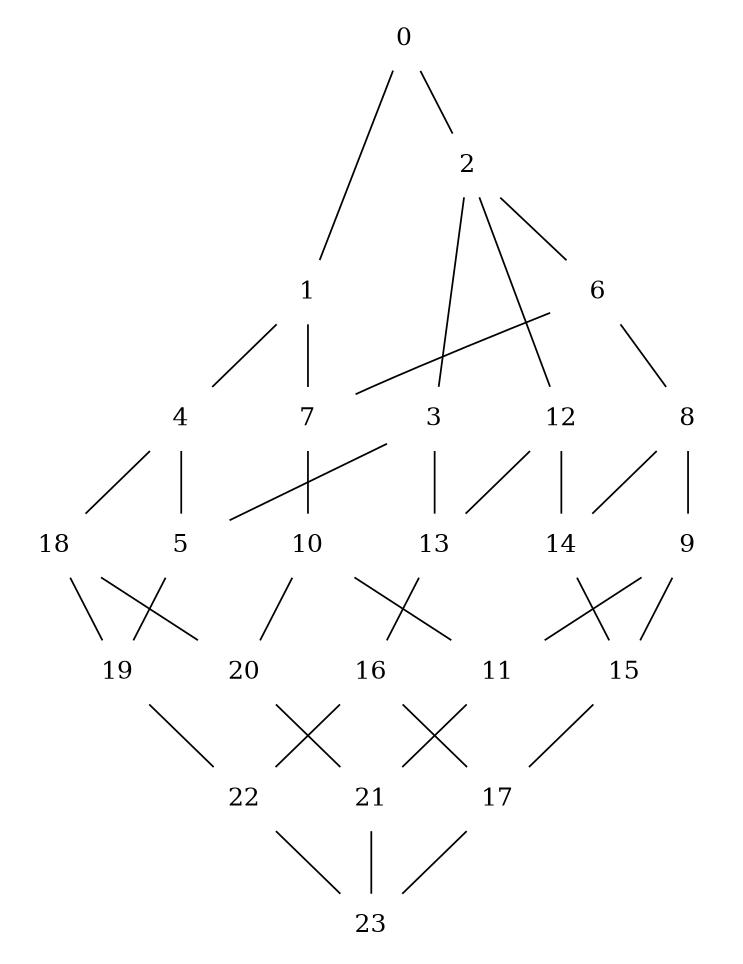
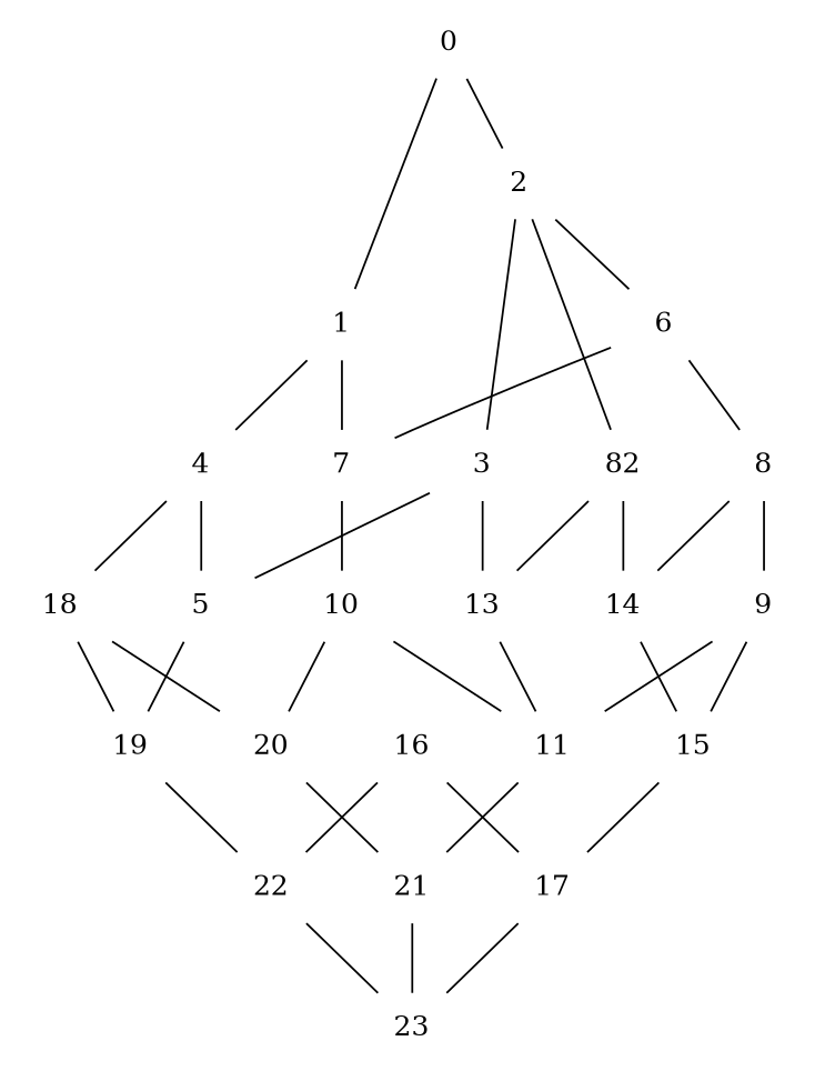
  graph {
    node [shape=plaintext]
    0
    1
    2
    4
    7
    6
    3
-   12
+   12 [label=82]
    8
    5
    18
    10
    13
    14
    9
    19
    20
    11
    16
    15
    22
    17
    21
    23
    0 -- 1
    0 -- 2
    1 -- 4
    1 -- 7
    2 -- 6
    2 -- 3
    2 -- 12
    4 -- 5
    4 -- 18
    7 -- 10
    6 -- 7
    6 -- 8
    3 -- 5
    3 -- 13
    12 -- 13
    12 -- 14
    8 -- 14
    8 -- 9
    5 -- 19
    18 -- 19
    18 -- 20
    10 -- 20
    10 -- 11
-   13 -- 16
+   13 -- 11
    14 -- 15
    9 -- 11
    9 -- 15
    19 -- 22
    20 -- 21
    11 -- 21
    16 -- 22
    16 -- 17
    15 -- 17
    22 -- 23
    17 -- 23
    21 -- 23
  }
